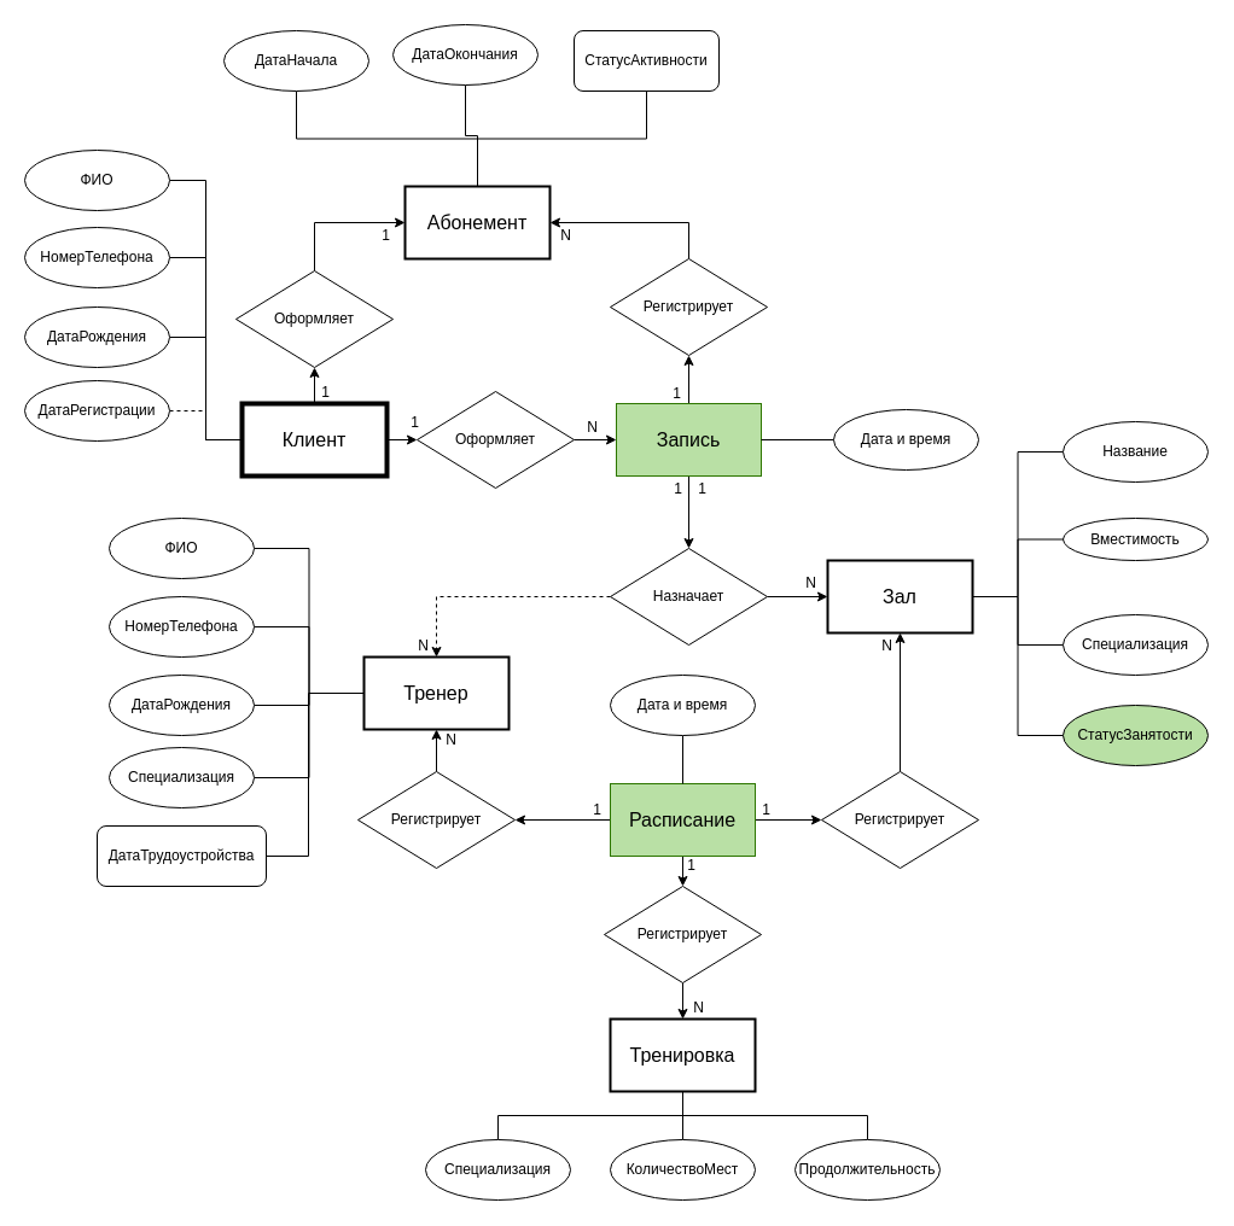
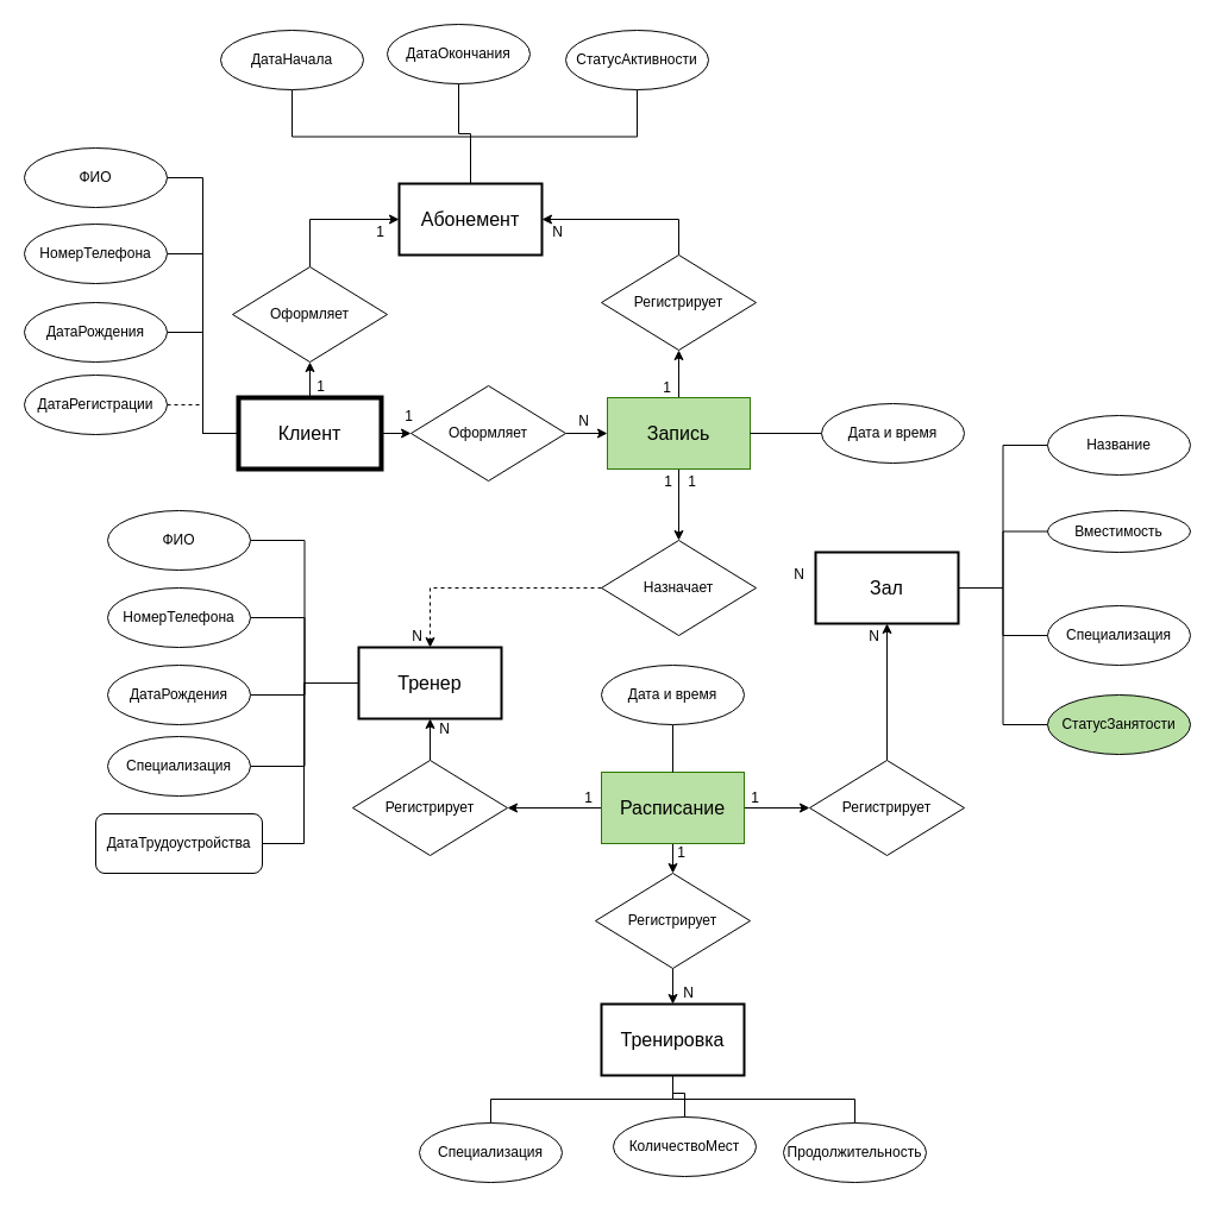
  <mxCell id="0" />
  <mxCell id="1" parent="0" />
  <mxCell id="2" style="edgeStyle=orthogonalEdgeStyle;rounded=0;orthogonalLoop=1;jettySize=auto;html=1;" parent="1" source="4" target="6" edge="1"><mxGeometry relative="1" as="geometry" /></mxCell>
  <mxCell id="3" style="edgeStyle=orthogonalEdgeStyle;rounded=0;orthogonalLoop=1;jettySize=auto;html=1;" edge="1" parent="1" source="4" target="25"><mxGeometry relative="1" as="geometry" /></mxCell>
  <mxCell id="4" value="&lt;font style=&quot;font-size: 16px;&quot;&gt;Клиент&lt;/font&gt;" style="rounded=0;whiteSpace=wrap;html=1;strokeWidth=4;" parent="1" vertex="1"><mxGeometry x="200" y="334" width="120" height="60" as="geometry" /></mxCell>
  <mxCell id="5" style="edgeStyle=orthogonalEdgeStyle;rounded=0;orthogonalLoop=1;jettySize=auto;html=1;exitX=0.5;exitY=0;exitDx=0;exitDy=0;entryX=0;entryY=0.5;entryDx=0;entryDy=0;" edge="1" parent="1" source="6" target="7"><mxGeometry relative="1" as="geometry" /></mxCell>
  <mxCell id="6" value="Оформляет" style="rhombus;whiteSpace=wrap;html=1;" parent="1" vertex="1"><mxGeometry x="195" y="224" width="130" height="80" as="geometry" /></mxCell>
  <mxCell id="7" value="&lt;font style=&quot;font-size: 16px;&quot;&gt;Абонемент&lt;/font&gt;" style="rounded=0;whiteSpace=wrap;html=1;strokeWidth=2;" parent="1" vertex="1"><mxGeometry x="335" y="154" width="120" height="60" as="geometry" /></mxCell>
  <mxCell id="8" value="1" style="text;html=1;align=center;verticalAlign=middle;resizable=0;points=[];autosize=1;strokeColor=none;fillColor=none;" parent="1" vertex="1"><mxGeometry x="304" y="180" width="30" height="30" as="geometry" /></mxCell>
  <mxCell id="9" value="1" style="text;html=1;align=center;verticalAlign=middle;resizable=0;points=[];autosize=1;strokeColor=none;fillColor=none;" parent="1" vertex="1"><mxGeometry x="254" y="310" width="30" height="30" as="geometry" /></mxCell>
  <mxCell id="10" style="edgeStyle=orthogonalEdgeStyle;rounded=0;orthogonalLoop=1;jettySize=auto;html=1;entryX=0;entryY=0.5;entryDx=0;entryDy=0;endArrow=none;endFill=0;" edge="1" parent="1" source="11" target="4"><mxGeometry relative="1" as="geometry" /></mxCell>
  <mxCell id="11" value="ФИО" style="ellipse;whiteSpace=wrap;html=1;" parent="1" vertex="1"><mxGeometry x="20" y="124" width="120" height="50" as="geometry" /></mxCell>
  <mxCell id="12" style="edgeStyle=orthogonalEdgeStyle;rounded=0;orthogonalLoop=1;jettySize=auto;html=1;exitX=1;exitY=0.5;exitDx=0;exitDy=0;entryX=0;entryY=0.5;entryDx=0;entryDy=0;endArrow=none;endFill=0;" edge="1" parent="1" source="13" target="4"><mxGeometry relative="1" as="geometry" /></mxCell>
  <mxCell id="13" value="НомерТелефона" style="ellipse;whiteSpace=wrap;html=1;" parent="1" vertex="1"><mxGeometry x="20" y="188" width="120" height="50" as="geometry" /></mxCell>
  <mxCell id="14" style="edgeStyle=orthogonalEdgeStyle;rounded=0;orthogonalLoop=1;jettySize=auto;html=1;entryX=0;entryY=0.5;entryDx=0;entryDy=0;endArrow=none;endFill=0;" edge="1" parent="1" source="15" target="4"><mxGeometry relative="1" as="geometry" /></mxCell>
  <mxCell id="15" value="ДатаРождения" style="ellipse;whiteSpace=wrap;html=1;" parent="1" vertex="1"><mxGeometry x="20" y="254" width="120" height="50" as="geometry" /></mxCell>
  <mxCell id="16" style="edgeStyle=orthogonalEdgeStyle;rounded=0;orthogonalLoop=1;jettySize=auto;html=1;entryX=0;entryY=0.5;entryDx=0;entryDy=0;endArrow=none;endFill=0;dashed=1;" edge="1" parent="1" source="17" target="4"><mxGeometry relative="1" as="geometry" /></mxCell>
  <mxCell id="17" value="ДатаРегистрации" style="ellipse;whiteSpace=wrap;html=1;" parent="1" vertex="1"><mxGeometry x="20" y="315" width="120" height="50" as="geometry" /></mxCell>
  <mxCell id="18" style="edgeStyle=orthogonalEdgeStyle;rounded=0;orthogonalLoop=1;jettySize=auto;html=1;entryX=0.5;entryY=0;entryDx=0;entryDy=0;exitX=0.5;exitY=1;exitDx=0;exitDy=0;endArrow=none;endFill=0;" edge="1" parent="1" source="19" target="7"><mxGeometry relative="1" as="geometry" /></mxCell>
  <mxCell id="19" value="ДатаНачала" style="ellipse;whiteSpace=wrap;html=1;" vertex="1" parent="1"><mxGeometry x="185" y="25" width="120" height="50" as="geometry" /></mxCell>
  <mxCell id="20" style="edgeStyle=orthogonalEdgeStyle;rounded=0;orthogonalLoop=1;jettySize=auto;html=1;entryX=0.5;entryY=0;entryDx=0;entryDy=0;endArrow=none;endFill=0;" edge="1" parent="1" source="21" target="7"><mxGeometry relative="1" as="geometry" /></mxCell>
  <mxCell id="21" value="ДатаОкончания" style="ellipse;whiteSpace=wrap;html=1;" vertex="1" parent="1"><mxGeometry x="325" y="20" width="120" height="50" as="geometry" /></mxCell>
  <mxCell id="22" style="edgeStyle=orthogonalEdgeStyle;rounded=0;orthogonalLoop=1;jettySize=auto;html=1;entryX=0.5;entryY=0;entryDx=0;entryDy=0;exitX=0.5;exitY=1;exitDx=0;exitDy=0;endArrow=none;endFill=0;" edge="1" parent="1" source="23" target="7"><mxGeometry relative="1" as="geometry" /></mxCell>
- <mxCell id="23" value="СтатусАктивности" style="whiteSpace=wrap;html=1;rounded=1;" vertex="1" parent="1"><mxGeometry x="475" y="25" width="120" height="50" as="geometry" /></mxCell>
+ <mxCell id="23" value="СтатусАктивности" style="ellipse;whiteSpace=wrap;html=1;" vertex="1" parent="1"><mxGeometry x="475" y="25" width="120" height="50" as="geometry" /></mxCell>
  <mxCell id="24" style="edgeStyle=orthogonalEdgeStyle;rounded=0;orthogonalLoop=1;jettySize=auto;html=1;exitX=1;exitY=0.5;exitDx=0;exitDy=0;entryX=0;entryY=0.5;entryDx=0;entryDy=0;" edge="1" parent="1" source="25" target="28"><mxGeometry relative="1" as="geometry" /></mxCell>
  <mxCell id="25" value="Оформляет" style="rhombus;whiteSpace=wrap;html=1;" vertex="1" parent="1"><mxGeometry x="345" y="324" width="130" height="80" as="geometry" /></mxCell>
  <mxCell id="26" style="edgeStyle=orthogonalEdgeStyle;rounded=0;orthogonalLoop=1;jettySize=auto;html=1;exitX=0.5;exitY=0;exitDx=0;exitDy=0;entryX=0.5;entryY=1;entryDx=0;entryDy=0;" edge="1" parent="1" source="28" target="42"><mxGeometry relative="1" as="geometry" /></mxCell>
  <mxCell id="27" style="edgeStyle=orthogonalEdgeStyle;rounded=0;orthogonalLoop=1;jettySize=auto;html=1;" edge="1" parent="1" source="28" target="32"><mxGeometry relative="1" as="geometry" /></mxCell>
  <mxCell id="28" value="&lt;font style=&quot;font-size: 16px;&quot;&gt;Запись&lt;/font&gt;" style="rounded=0;whiteSpace=wrap;html=1;fillColor=#B9E0A5;fontColor=light-dark(#000000, #121212);strokeColor=#2D7600;" vertex="1" parent="1"><mxGeometry x="510" y="334" width="120" height="60" as="geometry" /></mxCell>
  <mxCell id="29" value="&lt;font style=&quot;font-size: 16px;&quot;&gt;Тренер&lt;/font&gt;" style="rounded=0;whiteSpace=wrap;html=1;strokeWidth=2;" vertex="1" parent="1"><mxGeometry x="301" y="544" width="120" height="60" as="geometry" /></mxCell>
  <mxCell id="30" style="edgeStyle=orthogonalEdgeStyle;rounded=0;orthogonalLoop=1;jettySize=auto;html=1;dashed=1;" edge="1" parent="1" source="32" target="29"><mxGeometry relative="1" as="geometry" /></mxCell>
- <mxCell id="31" style="edgeStyle=orthogonalEdgeStyle;rounded=0;orthogonalLoop=1;jettySize=auto;html=1;entryX=0;entryY=0.5;entryDx=0;entryDy=0;" edge="1" parent="1" source="32" target="33"><mxGeometry relative="1" as="geometry" /></mxCell>
  <mxCell id="32" value="Назначает" style="rhombus;whiteSpace=wrap;html=1;" vertex="1" parent="1"><mxGeometry x="505" y="454" width="130" height="80" as="geometry" /></mxCell>
  <mxCell id="33" value="&lt;font style=&quot;font-size: 16px;&quot;&gt;Зал&lt;/font&gt;" style="rounded=0;whiteSpace=wrap;html=1;strokeWidth=2;" vertex="1" parent="1"><mxGeometry x="685" y="464" width="120" height="60" as="geometry" /></mxCell>
  <mxCell id="34" value="&lt;font style=&quot;font-size: 16px;&quot;&gt;Тренировка&lt;/font&gt;" style="rounded=0;whiteSpace=wrap;html=1;strokeWidth=2;" vertex="1" parent="1"><mxGeometry x="505" y="844" width="120" height="60" as="geometry" /></mxCell>
  <mxCell id="35" style="edgeStyle=orthogonalEdgeStyle;rounded=0;orthogonalLoop=1;jettySize=auto;html=1;entryX=1;entryY=0.5;entryDx=0;entryDy=0;" edge="1" parent="1" source="38" target="52"><mxGeometry relative="1" as="geometry" /></mxCell>
  <mxCell id="36" style="edgeStyle=orthogonalEdgeStyle;rounded=0;orthogonalLoop=1;jettySize=auto;html=1;" edge="1" parent="1" source="38" target="54"><mxGeometry relative="1" as="geometry" /></mxCell>
  <mxCell id="37" style="edgeStyle=orthogonalEdgeStyle;rounded=0;orthogonalLoop=1;jettySize=auto;html=1;entryX=0.5;entryY=0;entryDx=0;entryDy=0;" edge="1" parent="1" source="38" target="66"><mxGeometry relative="1" as="geometry" /></mxCell>
  <mxCell id="38" value="&lt;font style=&quot;font-size: 16px;&quot;&gt;Расписание&lt;/font&gt;" style="rounded=0;whiteSpace=wrap;html=1;fillColor=#B9E0A5;fontColor=#000000;strokeColor=#2D7600;" vertex="1" parent="1"><mxGeometry x="505" y="649" width="120" height="60" as="geometry" /></mxCell>
  <mxCell id="39" style="edgeStyle=orthogonalEdgeStyle;rounded=0;orthogonalLoop=1;jettySize=auto;html=1;endArrow=none;endFill=0;" edge="1" parent="1" source="40" target="28"><mxGeometry relative="1" as="geometry" /></mxCell>
  <mxCell id="40" value="Дата и время" style="ellipse;whiteSpace=wrap;html=1;" vertex="1" parent="1"><mxGeometry x="690" y="339" width="120" height="50" as="geometry" /></mxCell>
  <mxCell id="41" style="edgeStyle=orthogonalEdgeStyle;rounded=0;orthogonalLoop=1;jettySize=auto;html=1;exitX=0.5;exitY=0;exitDx=0;exitDy=0;" edge="1" parent="1" source="42" target="7"><mxGeometry relative="1" as="geometry" /></mxCell>
  <mxCell id="42" value="Регистрирует" style="rhombus;whiteSpace=wrap;html=1;" vertex="1" parent="1"><mxGeometry x="505" y="214" width="130" height="80" as="geometry" /></mxCell>
  <mxCell id="43" style="edgeStyle=orthogonalEdgeStyle;rounded=0;orthogonalLoop=1;jettySize=auto;html=1;entryX=1;entryY=0.5;entryDx=0;entryDy=0;endArrow=none;endFill=0;" edge="1" parent="1" source="44" target="33"><mxGeometry relative="1" as="geometry" /></mxCell>
  <mxCell id="44" value="Название" style="ellipse;whiteSpace=wrap;html=1;" vertex="1" parent="1"><mxGeometry x="880" y="349" width="120" height="50" as="geometry" /></mxCell>
  <mxCell id="45" style="edgeStyle=orthogonalEdgeStyle;rounded=0;orthogonalLoop=1;jettySize=auto;html=1;entryX=1;entryY=0.5;entryDx=0;entryDy=0;endArrow=none;endFill=0;" edge="1" parent="1" source="46" target="33"><mxGeometry relative="1" as="geometry" /></mxCell>
  <mxCell id="46" value="Вместимость" style="ellipse;whiteSpace=wrap;html=1;" vertex="1" parent="1"><mxGeometry x="880" y="429" width="120" height="35" as="geometry" /></mxCell>
  <mxCell id="47" style="edgeStyle=orthogonalEdgeStyle;rounded=0;orthogonalLoop=1;jettySize=auto;html=1;entryX=1;entryY=0.5;entryDx=0;entryDy=0;endArrow=none;endFill=0;" edge="1" parent="1" source="48" target="33"><mxGeometry relative="1" as="geometry" /></mxCell>
  <mxCell id="48" value="Специализация" style="ellipse;whiteSpace=wrap;html=1;" vertex="1" parent="1"><mxGeometry x="880" y="509" width="120" height="50" as="geometry" /></mxCell>
  <mxCell id="49" style="edgeStyle=orthogonalEdgeStyle;rounded=0;orthogonalLoop=1;jettySize=auto;html=1;entryX=1;entryY=0.5;entryDx=0;entryDy=0;endArrow=none;endFill=0;" edge="1" parent="1" source="50" target="33"><mxGeometry relative="1" as="geometry" /></mxCell>
  <mxCell id="50" value="СтатусЗанятости" style="ellipse;whiteSpace=wrap;html=1;strokeWidth=1;fillColor=#b9e0a5;" vertex="1" parent="1"><mxGeometry x="880" y="584" width="120" height="50" as="geometry" /></mxCell>
  <mxCell id="51" style="edgeStyle=orthogonalEdgeStyle;rounded=0;orthogonalLoop=1;jettySize=auto;html=1;entryX=0.5;entryY=1;entryDx=0;entryDy=0;" edge="1" parent="1" source="52" target="29"><mxGeometry relative="1" as="geometry" /></mxCell>
  <mxCell id="52" value="Регистрирует" style="rhombus;whiteSpace=wrap;html=1;" vertex="1" parent="1"><mxGeometry x="296" y="639" width="130" height="80" as="geometry" /></mxCell>
  <mxCell id="53" style="edgeStyle=orthogonalEdgeStyle;rounded=0;orthogonalLoop=1;jettySize=auto;html=1;entryX=0.5;entryY=1;entryDx=0;entryDy=0;" edge="1" parent="1" source="54" target="33"><mxGeometry relative="1" as="geometry" /></mxCell>
  <mxCell id="54" value="Регистрирует" style="rhombus;whiteSpace=wrap;html=1;" vertex="1" parent="1"><mxGeometry x="680" y="639" width="130" height="80" as="geometry" /></mxCell>
  <mxCell id="55" style="edgeStyle=orthogonalEdgeStyle;rounded=0;orthogonalLoop=1;jettySize=auto;html=1;endArrow=none;endFill=0;" edge="1" parent="1" source="56" target="38"><mxGeometry relative="1" as="geometry" /></mxCell>
  <mxCell id="56" value="Дата и время" style="ellipse;whiteSpace=wrap;html=1;" vertex="1" parent="1"><mxGeometry x="505" y="559" width="120" height="50" as="geometry" /></mxCell>
  <mxCell id="57" value="1" style="text;html=1;align=center;verticalAlign=middle;resizable=0;points=[];autosize=1;strokeColor=none;fillColor=none;" vertex="1" parent="1"><mxGeometry x="328" y="335" width="30" height="30" as="geometry" /></mxCell>
  <mxCell id="58" value="N" style="text;html=1;align=center;verticalAlign=middle;resizable=0;points=[];autosize=1;strokeColor=none;fillColor=none;" vertex="1" parent="1"><mxGeometry x="475" y="339" width="30" height="30" as="geometry" /></mxCell>
  <mxCell id="59" value="N" style="text;html=1;align=center;verticalAlign=middle;resizable=0;points=[];autosize=1;strokeColor=none;fillColor=none;" vertex="1" parent="1"><mxGeometry x="453" y="180" width="30" height="30" as="geometry" /></mxCell>
  <mxCell id="60" value="1" style="text;html=1;align=center;verticalAlign=middle;resizable=0;points=[];autosize=1;strokeColor=none;fillColor=none;" vertex="1" parent="1"><mxGeometry x="545" y="311" width="30" height="30" as="geometry" /></mxCell>
  <mxCell id="61" value="1" style="text;html=1;align=center;verticalAlign=middle;resizable=0;points=[];autosize=1;strokeColor=none;fillColor=none;" vertex="1" parent="1"><mxGeometry x="566" y="390" width="30" height="30" as="geometry" /></mxCell>
  <mxCell id="62" value="1" style="text;html=1;align=center;verticalAlign=middle;resizable=0;points=[];autosize=1;strokeColor=none;fillColor=none;" vertex="1" parent="1"><mxGeometry x="546" y="390" width="30" height="30" as="geometry" /></mxCell>
  <mxCell id="63" value="N" style="text;html=1;align=center;verticalAlign=middle;resizable=0;points=[];autosize=1;strokeColor=none;fillColor=none;" vertex="1" parent="1"><mxGeometry x="335" y="520" width="30" height="30" as="geometry" /></mxCell>
  <mxCell id="64" value="N" style="text;html=1;align=center;verticalAlign=middle;resizable=0;points=[];autosize=1;strokeColor=none;fillColor=none;" vertex="1" parent="1"><mxGeometry x="656" y="468" width="30" height="30" as="geometry" /></mxCell>
  <mxCell id="65" style="edgeStyle=orthogonalEdgeStyle;rounded=0;orthogonalLoop=1;jettySize=auto;html=1;entryX=0.5;entryY=0;entryDx=0;entryDy=0;" edge="1" parent="1" source="66" target="34"><mxGeometry relative="1" as="geometry" /></mxCell>
  <mxCell id="66" value="Регистрирует" style="rhombus;whiteSpace=wrap;html=1;" vertex="1" parent="1"><mxGeometry x="500" y="734" width="130" height="80" as="geometry" /></mxCell>
  <mxCell id="67" style="edgeStyle=orthogonalEdgeStyle;rounded=0;orthogonalLoop=1;jettySize=auto;html=1;entryX=0.5;entryY=1;entryDx=0;entryDy=0;endArrow=none;endFill=0;" edge="1" parent="1" source="68" target="34"><mxGeometry relative="1" as="geometry" /></mxCell>
- <mxCell id="68" value="КоличествоМест" style="ellipse;whiteSpace=wrap;html=1;" vertex="1" parent="1"><mxGeometry x="505" y="944" width="120" height="50" as="geometry" /></mxCell>
+ <mxCell id="68" value="КоличествоМест" style="ellipse;whiteSpace=wrap;html=1;" vertex="1" parent="1"><mxGeometry x="515" y="939" width="120" height="50" as="geometry" /></mxCell>
  <mxCell id="69" style="edgeStyle=orthogonalEdgeStyle;rounded=0;orthogonalLoop=1;jettySize=auto;html=1;entryX=0.5;entryY=1;entryDx=0;entryDy=0;exitX=0.5;exitY=0;exitDx=0;exitDy=0;endArrow=none;endFill=0;" edge="1" parent="1" source="70" target="34"><mxGeometry relative="1" as="geometry" /></mxCell>
  <mxCell id="70" value="Продолжительность" style="ellipse;whiteSpace=wrap;html=1;" vertex="1" parent="1"><mxGeometry x="658" y="944" width="120" height="50" as="geometry" /></mxCell>
  <mxCell id="71" style="edgeStyle=orthogonalEdgeStyle;rounded=0;orthogonalLoop=1;jettySize=auto;html=1;entryX=0.5;entryY=1;entryDx=0;entryDy=0;exitX=0.5;exitY=0;exitDx=0;exitDy=0;endArrow=none;endFill=0;" edge="1" parent="1" source="72" target="34"><mxGeometry relative="1" as="geometry" /></mxCell>
  <mxCell id="72" value="Специализация" style="ellipse;whiteSpace=wrap;html=1;" vertex="1" parent="1"><mxGeometry x="352" y="944" width="120" height="50" as="geometry" /></mxCell>
  <mxCell id="73" style="edgeStyle=orthogonalEdgeStyle;rounded=0;orthogonalLoop=1;jettySize=auto;html=1;entryX=0;entryY=0.5;entryDx=0;entryDy=0;endArrow=none;endFill=0;" edge="1" parent="1" source="74" target="29"><mxGeometry relative="1" as="geometry" /></mxCell>
  <mxCell id="74" value="ФИО" style="ellipse;whiteSpace=wrap;html=1;" vertex="1" parent="1"><mxGeometry x="90" y="429" width="120" height="50" as="geometry" /></mxCell>
  <mxCell id="75" style="edgeStyle=orthogonalEdgeStyle;rounded=0;orthogonalLoop=1;jettySize=auto;html=1;endArrow=none;endFill=0;" edge="1" parent="1" source="76" target="29"><mxGeometry relative="1" as="geometry" /></mxCell>
  <mxCell id="76" value="НомерТелефона" style="ellipse;whiteSpace=wrap;html=1;" vertex="1" parent="1"><mxGeometry x="90" y="494" width="120" height="50" as="geometry" /></mxCell>
  <mxCell id="77" style="edgeStyle=orthogonalEdgeStyle;rounded=0;orthogonalLoop=1;jettySize=auto;html=1;entryX=0;entryY=0.5;entryDx=0;entryDy=0;endArrow=none;endFill=0;" edge="1" parent="1" source="78" target="29"><mxGeometry relative="1" as="geometry" /></mxCell>
  <mxCell id="78" value="ДатаРождения" style="ellipse;whiteSpace=wrap;html=1;" vertex="1" parent="1"><mxGeometry x="90" y="559" width="120" height="50" as="geometry" /></mxCell>
  <mxCell id="79" style="edgeStyle=orthogonalEdgeStyle;rounded=0;orthogonalLoop=1;jettySize=auto;html=1;entryX=0;entryY=0.5;entryDx=0;entryDy=0;endArrow=none;endFill=0;" edge="1" parent="1" source="80" target="29"><mxGeometry relative="1" as="geometry"><Array as="points"><mxPoint x="255" y="709" /><mxPoint x="255" y="574" /></Array></mxGeometry></mxCell>
  <mxCell id="80" value="ДатаТрудоустройства" style="whiteSpace=wrap;html=1;rounded=1;" vertex="1" parent="1"><mxGeometry x="80" y="684" width="140" height="50" as="geometry" /></mxCell>
  <mxCell id="81" style="edgeStyle=orthogonalEdgeStyle;rounded=0;orthogonalLoop=1;jettySize=auto;html=1;entryX=0;entryY=0.5;entryDx=0;entryDy=0;endArrow=none;endFill=0;" edge="1" parent="1" source="82" target="29"><mxGeometry relative="1" as="geometry" /></mxCell>
  <mxCell id="82" value="Специализация" style="ellipse;whiteSpace=wrap;html=1;" vertex="1" parent="1"><mxGeometry x="90" y="619" width="120" height="50" as="geometry" /></mxCell>
  <mxCell id="83" value="1" style="text;html=1;align=center;verticalAlign=middle;resizable=0;points=[];autosize=1;strokeColor=none;fillColor=none;" vertex="1" parent="1"><mxGeometry x="619" y="656" width="30" height="30" as="geometry" /></mxCell>
  <mxCell id="84" value="1" style="text;html=1;align=center;verticalAlign=middle;resizable=0;points=[];autosize=1;strokeColor=none;fillColor=none;" vertex="1" parent="1"><mxGeometry x="557" y="702" width="30" height="30" as="geometry" /></mxCell>
  <mxCell id="85" value="1" style="text;html=1;align=center;verticalAlign=middle;resizable=0;points=[];autosize=1;strokeColor=none;fillColor=none;" vertex="1" parent="1"><mxGeometry x="479" y="656" width="30" height="30" as="geometry" /></mxCell>
  <mxCell id="86" value="N" style="text;html=1;align=center;verticalAlign=middle;resizable=0;points=[];autosize=1;strokeColor=none;fillColor=none;" vertex="1" parent="1"><mxGeometry x="358" y="598" width="30" height="30" as="geometry" /></mxCell>
  <mxCell id="87" value="N" style="text;html=1;align=center;verticalAlign=middle;resizable=0;points=[];autosize=1;strokeColor=none;fillColor=none;" vertex="1" parent="1"><mxGeometry x="719" y="520" width="30" height="30" as="geometry" /></mxCell>
  <mxCell id="88" value="N" style="text;html=1;align=center;verticalAlign=middle;resizable=0;points=[];autosize=1;strokeColor=none;fillColor=none;" vertex="1" parent="1"><mxGeometry x="563" y="820" width="30" height="30" as="geometry" /></mxCell>
